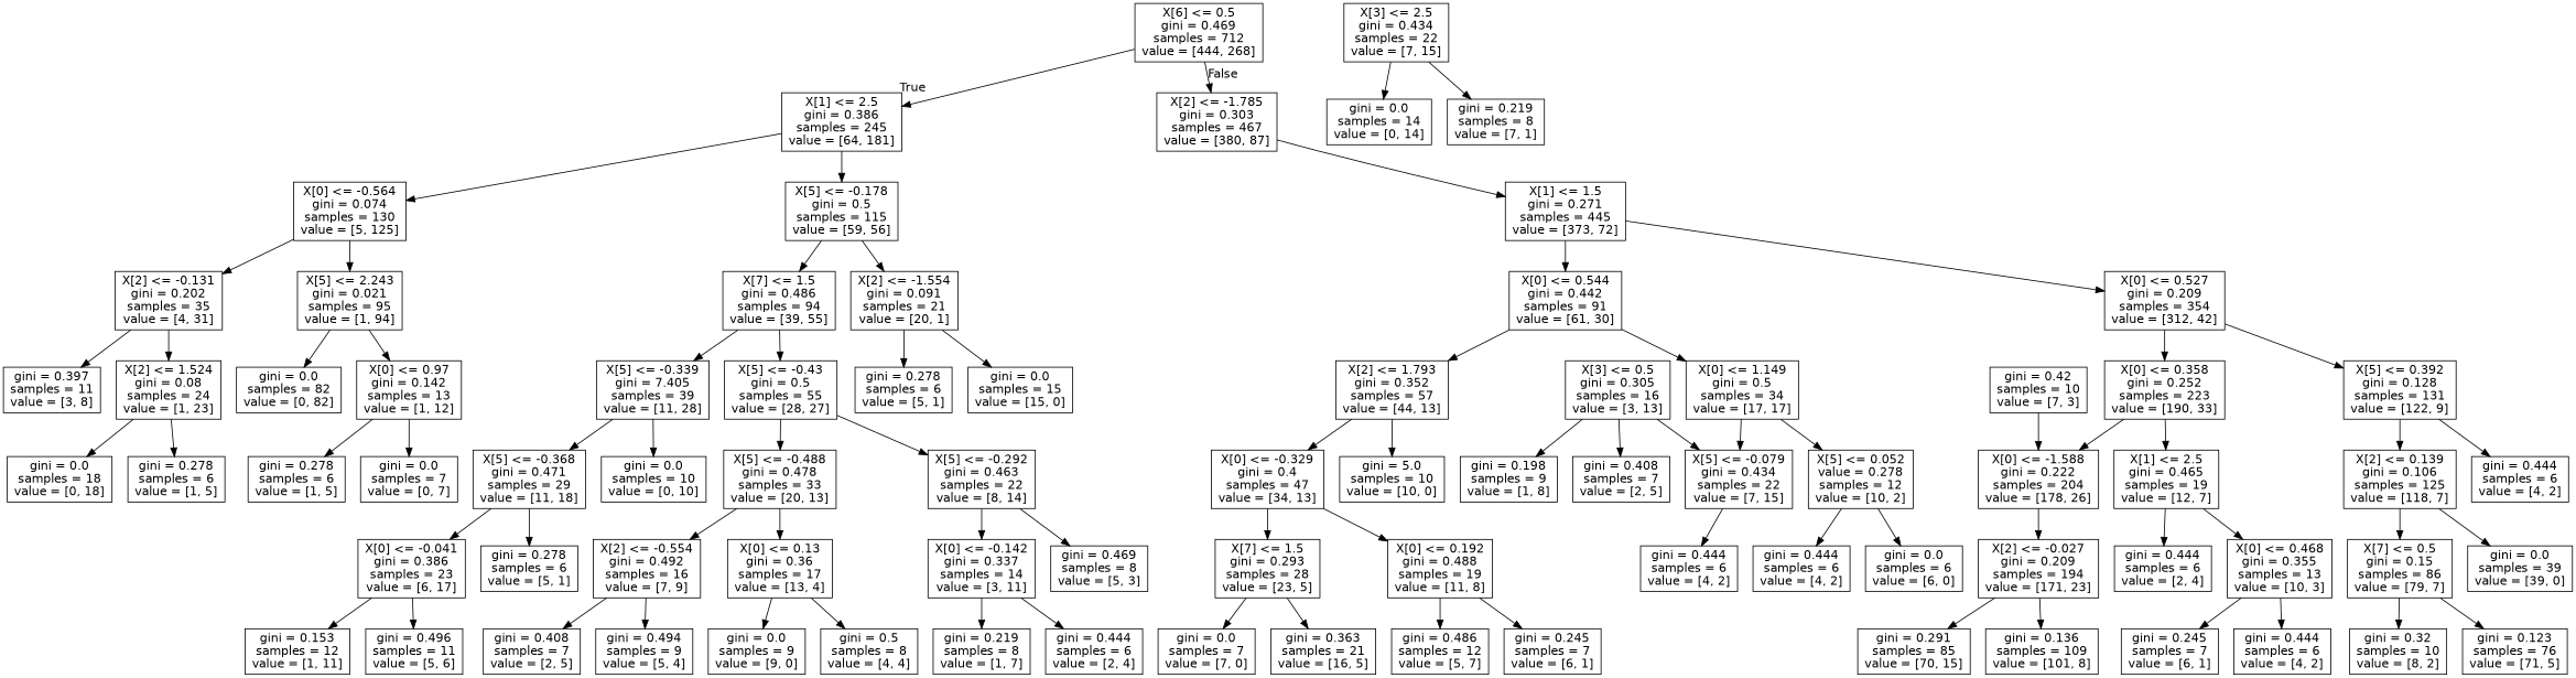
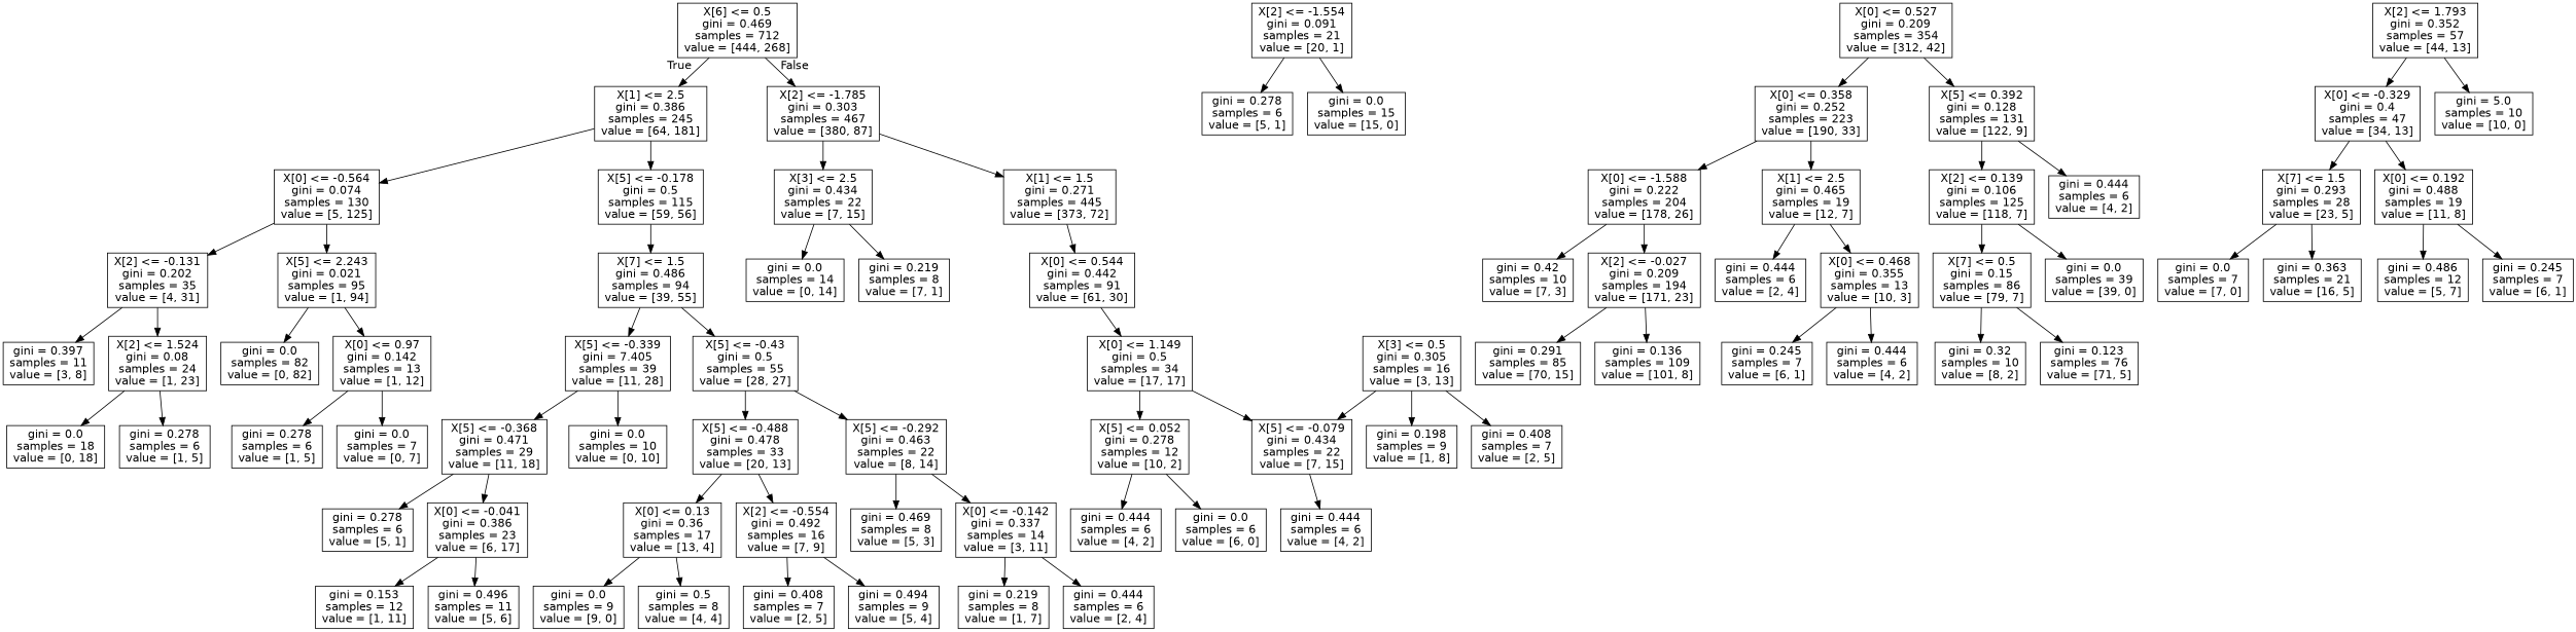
  digraph {
    node [fontname=helvetica shape=box]
    edge [fontname=helvetica]
    n1 [label="X[6] <= 0.5\ngini = 0.469\nsamples = 712\nvalue = [444, 268]"]
    n2 [label="X[1] <= 2.5\ngini = 0.386\nsamples = 245\nvalue = [64, 181]"]
    n3 [label="X[2] <= -1.785\ngini = 0.303\nsamples = 467\nvalue = [380, 87]"]
    n4 [label="X[0] <= -0.564\ngini = 0.074\nsamples = 130\nvalue = [5, 125]"]
    n5 [label="X[5] <= -0.178\ngini = 0.5\nsamples = 115\nvalue = [59, 56]"]
    n6 [label="X[3] <= 2.5\ngini = 0.434\nsamples = 22\nvalue = [7, 15]"]
    n7 [label="X[1] <= 1.5\ngini = 0.271\nsamples = 445\nvalue = [373, 72]"]
    n8 [label="X[2] <= -0.131\ngini = 0.202\nsamples = 35\nvalue = [4, 31]"]
    n9 [label="X[5] <= 2.243\ngini = 0.021\nsamples = 95\nvalue = [1, 94]"]
    n10 [label="X[7] <= 1.5\ngini = 0.486\nsamples = 94\nvalue = [39, 55]"]
    n11 [label="X[2] <= -1.554\ngini = 0.091\nsamples = 21\nvalue = [20, 1]"]
    n12 [label="gini = 0.397\nsamples = 11\nvalue = [3, 8]"]
    n13 [label="X[2] <= 1.524\ngini = 0.08\nsamples = 24\nvalue = [1, 23]"]
    n14 [label="gini = 0.0\nsamples = 82\nvalue = [0, 82]"]
    n15 [label="X[0] <= 0.97\ngini = 0.142\nsamples = 13\nvalue = [1, 12]"]
    n16 [label="gini = 0.0\nsamples = 18\nvalue = [0, 18]"]
    n17 [label="gini = 0.278\nsamples = 6\nvalue = [1, 5]"]
    n18 [label="gini = 0.278\nsamples = 6\nvalue = [1, 5]"]
    n19 [label="gini = 0.0\nsamples = 7\nvalue = [0, 7]"]
    n20 [label="X[5] <= -0.339\ngini = 7.405\nsamples = 39\nvalue = [11, 28]"]
    n21 [label="X[5] <= -0.43\ngini = 0.5\nsamples = 55\nvalue = [28, 27]"]
    n22 [label="gini = 0.278\nsamples = 6\nvalue = [5, 1]"]
    n23 [label="gini = 0.0\nsamples = 15\nvalue = [15, 0]"]
    n24 [label="X[5] <= -0.368\ngini = 0.471\nsamples = 29\nvalue = [11, 18]"]
    n25 [label="gini = 0.0\nsamples = 10\nvalue = [0, 10]"]
    n26 [label="X[5] <= -0.488\ngini = 0.478\nsamples = 33\nvalue = [20, 13]"]
    n27 [label="X[5] <= -0.292\ngini = 0.463\nsamples = 22\nvalue = [8, 14]"]
    n28 [label="X[0] <= -0.041\ngini = 0.386\nsamples = 23\nvalue = [6, 17]"]
    n29 [label="gini = 0.278\nsamples = 6\nvalue = [5, 1]"]
    n30 [label="gini = 0.153\nsamples = 12\nvalue = [1, 11]"]
    n31 [label="gini = 0.496\nsamples = 11\nvalue = [5, 6]"]
    n32 [label="X[2] <= -0.554\ngini = 0.492\nsamples = 16\nvalue = [7, 9]"]
    n33 [label="X[0] <= 0.13\ngini = 0.36\nsamples = 17\nvalue = [13, 4]"]
    n34 [label="X[0] <= -0.142\ngini = 0.337\nsamples = 14\nvalue = [3, 11]"]
    n35 [label="gini = 0.469\nsamples = 8\nvalue = [5, 3]"]
    n36 [label="gini = 0.408\nsamples = 7\nvalue = [2, 5]"]
    n37 [label="gini = 0.494\nsamples = 9\nvalue = [5, 4]"]
    n38 [label="gini = 0.0\nsamples = 9\nvalue = [9, 0]"]
    n39 [label="gini = 0.5\nsamples = 8\nvalue = [4, 4]"]
    n40 [label="gini = 0.219\nsamples = 8\nvalue = [1, 7]"]
    n41 [label="gini = 0.444\nsamples = 6\nvalue = [2, 4]"]
    n42 [label="gini = 0.0\nsamples = 14\nvalue = [0, 14]"]
    n43 [label="gini = 0.219\nsamples = 8\nvalue = [7, 1]"]
    n44 [label="X[0] <= 0.544\ngini = 0.442\nsamples = 91\nvalue = [61, 30]"]
    n45 [label="X[0] <= 0.527\ngini = 0.209\nsamples = 354\nvalue = [312, 42]"]
    n46 [label="X[2] <= 1.793\ngini = 0.352\nsamples = 57\nvalue = [44, 13]"]
    n47 [label="X[0] <= 1.149\ngini = 0.5\nsamples = 34\nvalue = [17, 17]"]
    n48 [label="X[0] <= 0.358\ngini = 0.252\nsamples = 223\nvalue = [190, 33]"]
    n49 [label="X[5] <= 0.392\ngini = 0.128\nsamples = 131\nvalue = [122, 9]"]
    n50 [label="X[0] <= -0.329\ngini = 0.4\nsamples = 47\nvalue = [34, 13]"]
    n51 [label="gini = 5.0\nsamples = 10\nvalue = [10, 0]"]
    n52 [label="X[5] <= -0.079\ngini = 0.434\nsamples = 22\nvalue = [7, 15]"]
-   n53 [label="X[5] <= 0.052\nvalue = 0.278\nsamples = 12\nvalue = [10, 2]"]
+   n53 [label="X[5] <= 0.052\ngini = 0.278\nsamples = 12\nvalue = [10, 2]"]
    n54 [label="X[7] <= 1.5\ngini = 0.293\nsamples = 28\nvalue = [23, 5]"]
    n55 [label="X[0] <= 0.192\ngini = 0.488\nsamples = 19\nvalue = [11, 8]"]
    n56 [label="gini = 0.0\nsamples = 7\nvalue = [7, 0]"]
    n57 [label="gini = 0.363\nsamples = 21\nvalue = [16, 5]"]
    n58 [label="gini = 0.486\nsamples = 12\nvalue = [5, 7]"]
    n59 [label="gini = 0.245\nsamples = 7\nvalue = [6, 1]"]
    n60 [label="gini = 0.444\nsamples = 6\nvalue = [4, 2]"]
    n61 [label="gini = 0.444\nsamples = 6\nvalue = [4, 2]"]
    n62 [label="gini = 0.0\nsamples = 6\nvalue = [6, 0]"]
    n63 [label="X[3] <= 0.5\ngini = 0.305\nsamples = 16\nvalue = [3, 13]"]
    n64 [label="gini = 0.198\nsamples = 9\nvalue = [1, 8]"]
    n65 [label="gini = 0.408\nsamples = 7\nvalue = [2, 5]"]
    n66 [label="X[0] <= -1.588\ngini = 0.222\nsamples = 204\nvalue = [178, 26]"]
    n67 [label="X[1] <= 2.5\ngini = 0.465\nsamples = 19\nvalue = [12, 7]"]
    n68 [label="X[2] <= 0.139\ngini = 0.106\nsamples = 125\nvalue = [118, 7]"]
    n69 [label="gini = 0.444\nsamples = 6\nvalue = [4, 2]"]
    n70 [label="gini = 0.42\nsamples = 10\nvalue = [7, 3]"]
    n71 [label="X[2] <= -0.027\ngini = 0.209\nsamples = 194\nvalue = [171, 23]"]
    n72 [label="gini = 0.444\nsamples = 6\nvalue = [2, 4]"]
    n73 [label="X[0] <= 0.468\ngini = 0.355\nsamples = 13\nvalue = [10, 3]"]
    n74 [label="gini = 0.291\nsamples = 85\nvalue = [70, 15]"]
    n75 [label="gini = 0.136\nsamples = 109\nvalue = [101, 8]"]
    n76 [label="gini = 0.245\nsamples = 7\nvalue = [6, 1]"]
    n77 [label="gini = 0.444\nsamples = 6\nvalue = [4, 2]"]
    n78 [label="X[7] <= 0.5\ngini = 0.15\nsamples = 86\nvalue = [79, 7]"]
    n79 [label="gini = 0.0\nsamples = 39\nvalue = [39, 0]"]
    n80 [label="gini = 0.32\nsamples = 10\nvalue = [8, 2]"]
    n81 [label="gini = 0.123\nsamples = 76\nvalue = [71, 5]"]
    n1 -> n2 [headlabel=True labelangle=45 labeldistance=2.5]
    n1 -> n3 [headlabel=False labelangle=-45 labeldistance=2.5]
    n2 -> n4
    n2 -> n5
+   n3 -> n6
    n3 -> n7
    n4 -> n8
    n4 -> n9
    n5 -> n10
-   n5 -> n11
    n6 -> n42
    n6 -> n43
    n7 -> n44
-   n7 -> n45
    n8 -> n12
    n8 -> n13
    n9 -> n14
    n9 -> n15
    n10 -> n20
    n10 -> n21
    n11 -> n22
    n11 -> n23
    n13 -> n16
    n13 -> n17
    n15 -> n18
    n15 -> n19
    n20 -> n24
    n20 -> n25
    n21 -> n26
    n21 -> n27
    n24 -> n28
    n24 -> n29
    n26 -> n32
    n26 -> n33
    n27 -> n34
    n27 -> n35
    n28 -> n30
    n28 -> n31
    n32 -> n36
    n32 -> n37
    n33 -> n38
    n33 -> n39
    n34 -> n40
    n34 -> n41
-   n44 -> n46
    n44 -> n47
    n45 -> n48
    n45 -> n49
    n46 -> n50
    n46 -> n51
    n47 -> n52
    n47 -> n53
    n48 -> n66
    n48 -> n67
    n49 -> n68
    n49 -> n69
    n50 -> n54
    n50 -> n55
    n52 -> n60
    n53 -> n61
    n53 -> n62
    n54 -> n56
    n54 -> n57
    n55 -> n58
    n55 -> n59
    n63 -> n52
    n63 -> n64
    n63 -> n65
-   n70 -> n66
+   n66 -> n70
    n66 -> n71
    n67 -> n72
    n67 -> n73
    n68 -> n78
    n68 -> n79
    n71 -> n74
    n71 -> n75
    n73 -> n76
    n73 -> n77
    n78 -> n80
    n78 -> n81
  }
